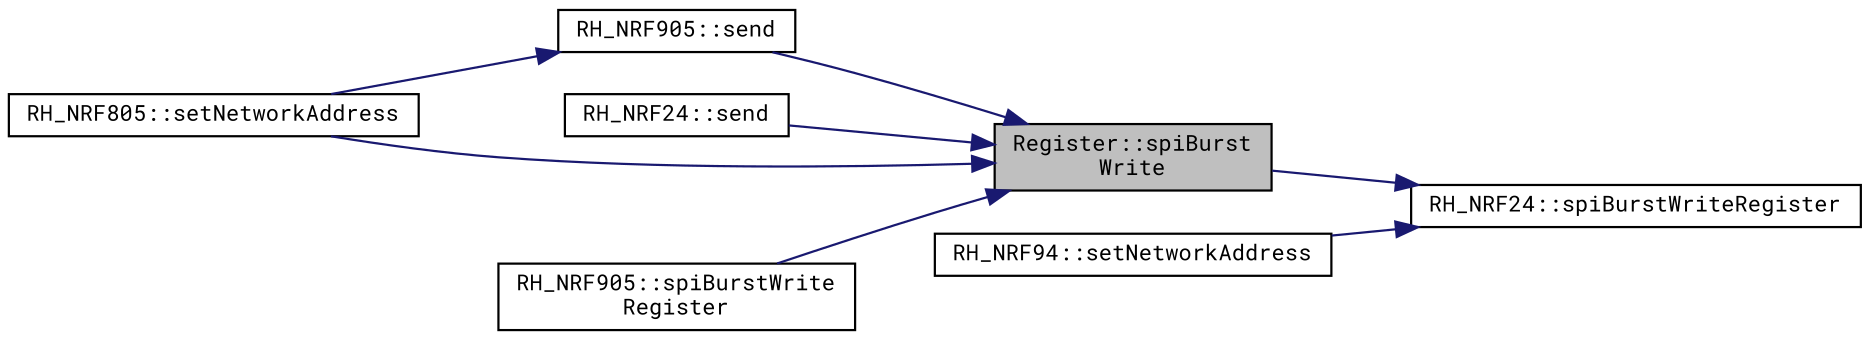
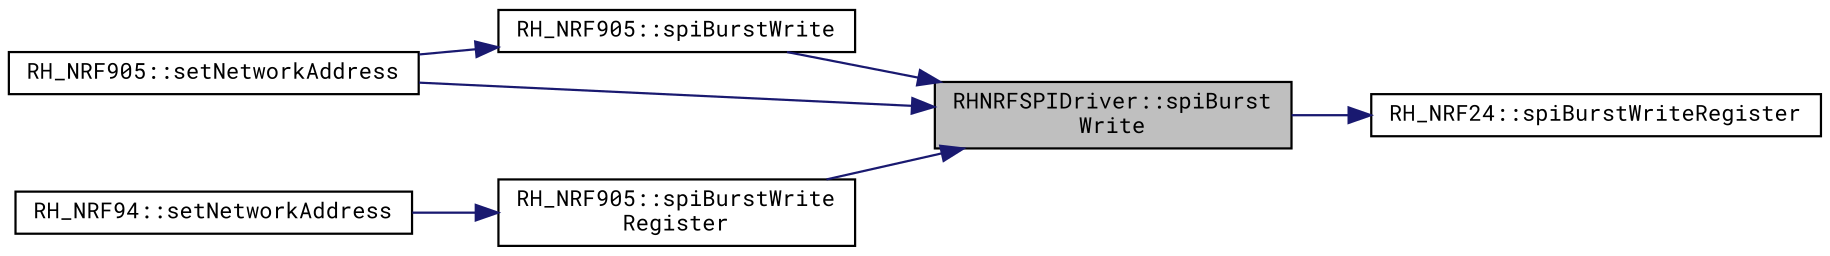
  digraph {
    fontname="Roboto Mono"
    rankdir=RL
    node [color=black fillcolor=white fontname="Roboto Mono" fontsize=10 shape=record style=filled]
    edge [color=midnightblue dir=back fontname="Roboto Mono" fontsize=10 labelfontname=Helvetica labelfontsize=10 style=solid]
-   n1 [fillcolor=grey75 fontcolor=black height=0.2 label="Register::spiBurst\lWrite" width=0.4]
-   n2 [height=0.2 label="RH_NRF905::send" width=0.4]
-   n3 [height=0.2 label="RH_NRF24::send" width=0.4]
-   n4 [height=0.2 label="RH_NRF805::setNetworkAddress" width=0.4]
+   n1 [fillcolor=grey75 fontcolor=black height=0.2 label="RHNRFSPIDriver::spiBurst\lWrite" width=0.4]
+   n2 [height=0.2 label="RH_NRF905::spiBurstWrite" width=0.4]
+   n4 [height=0.2 label="RH_NRF905::setNetworkAddress" width=0.4]
    n5 [height=0.2 label="RH_NRF905::spiBurstWrite\lRegister" width=0.4]
    n6 [height=0.2 label="RH_NRF24::spiBurstWriteRegister" width=0.4]
    n7 [height=0.2 label="RH_NRF94::setNetworkAddress" width=0.4]
    n1 -> n2
-   n1 -> n3
    n1 -> n4
    n1 -> n5
    n2 -> n4
    n6 -> n1
-   n6 -> n7
+   n5 -> n7
  }
